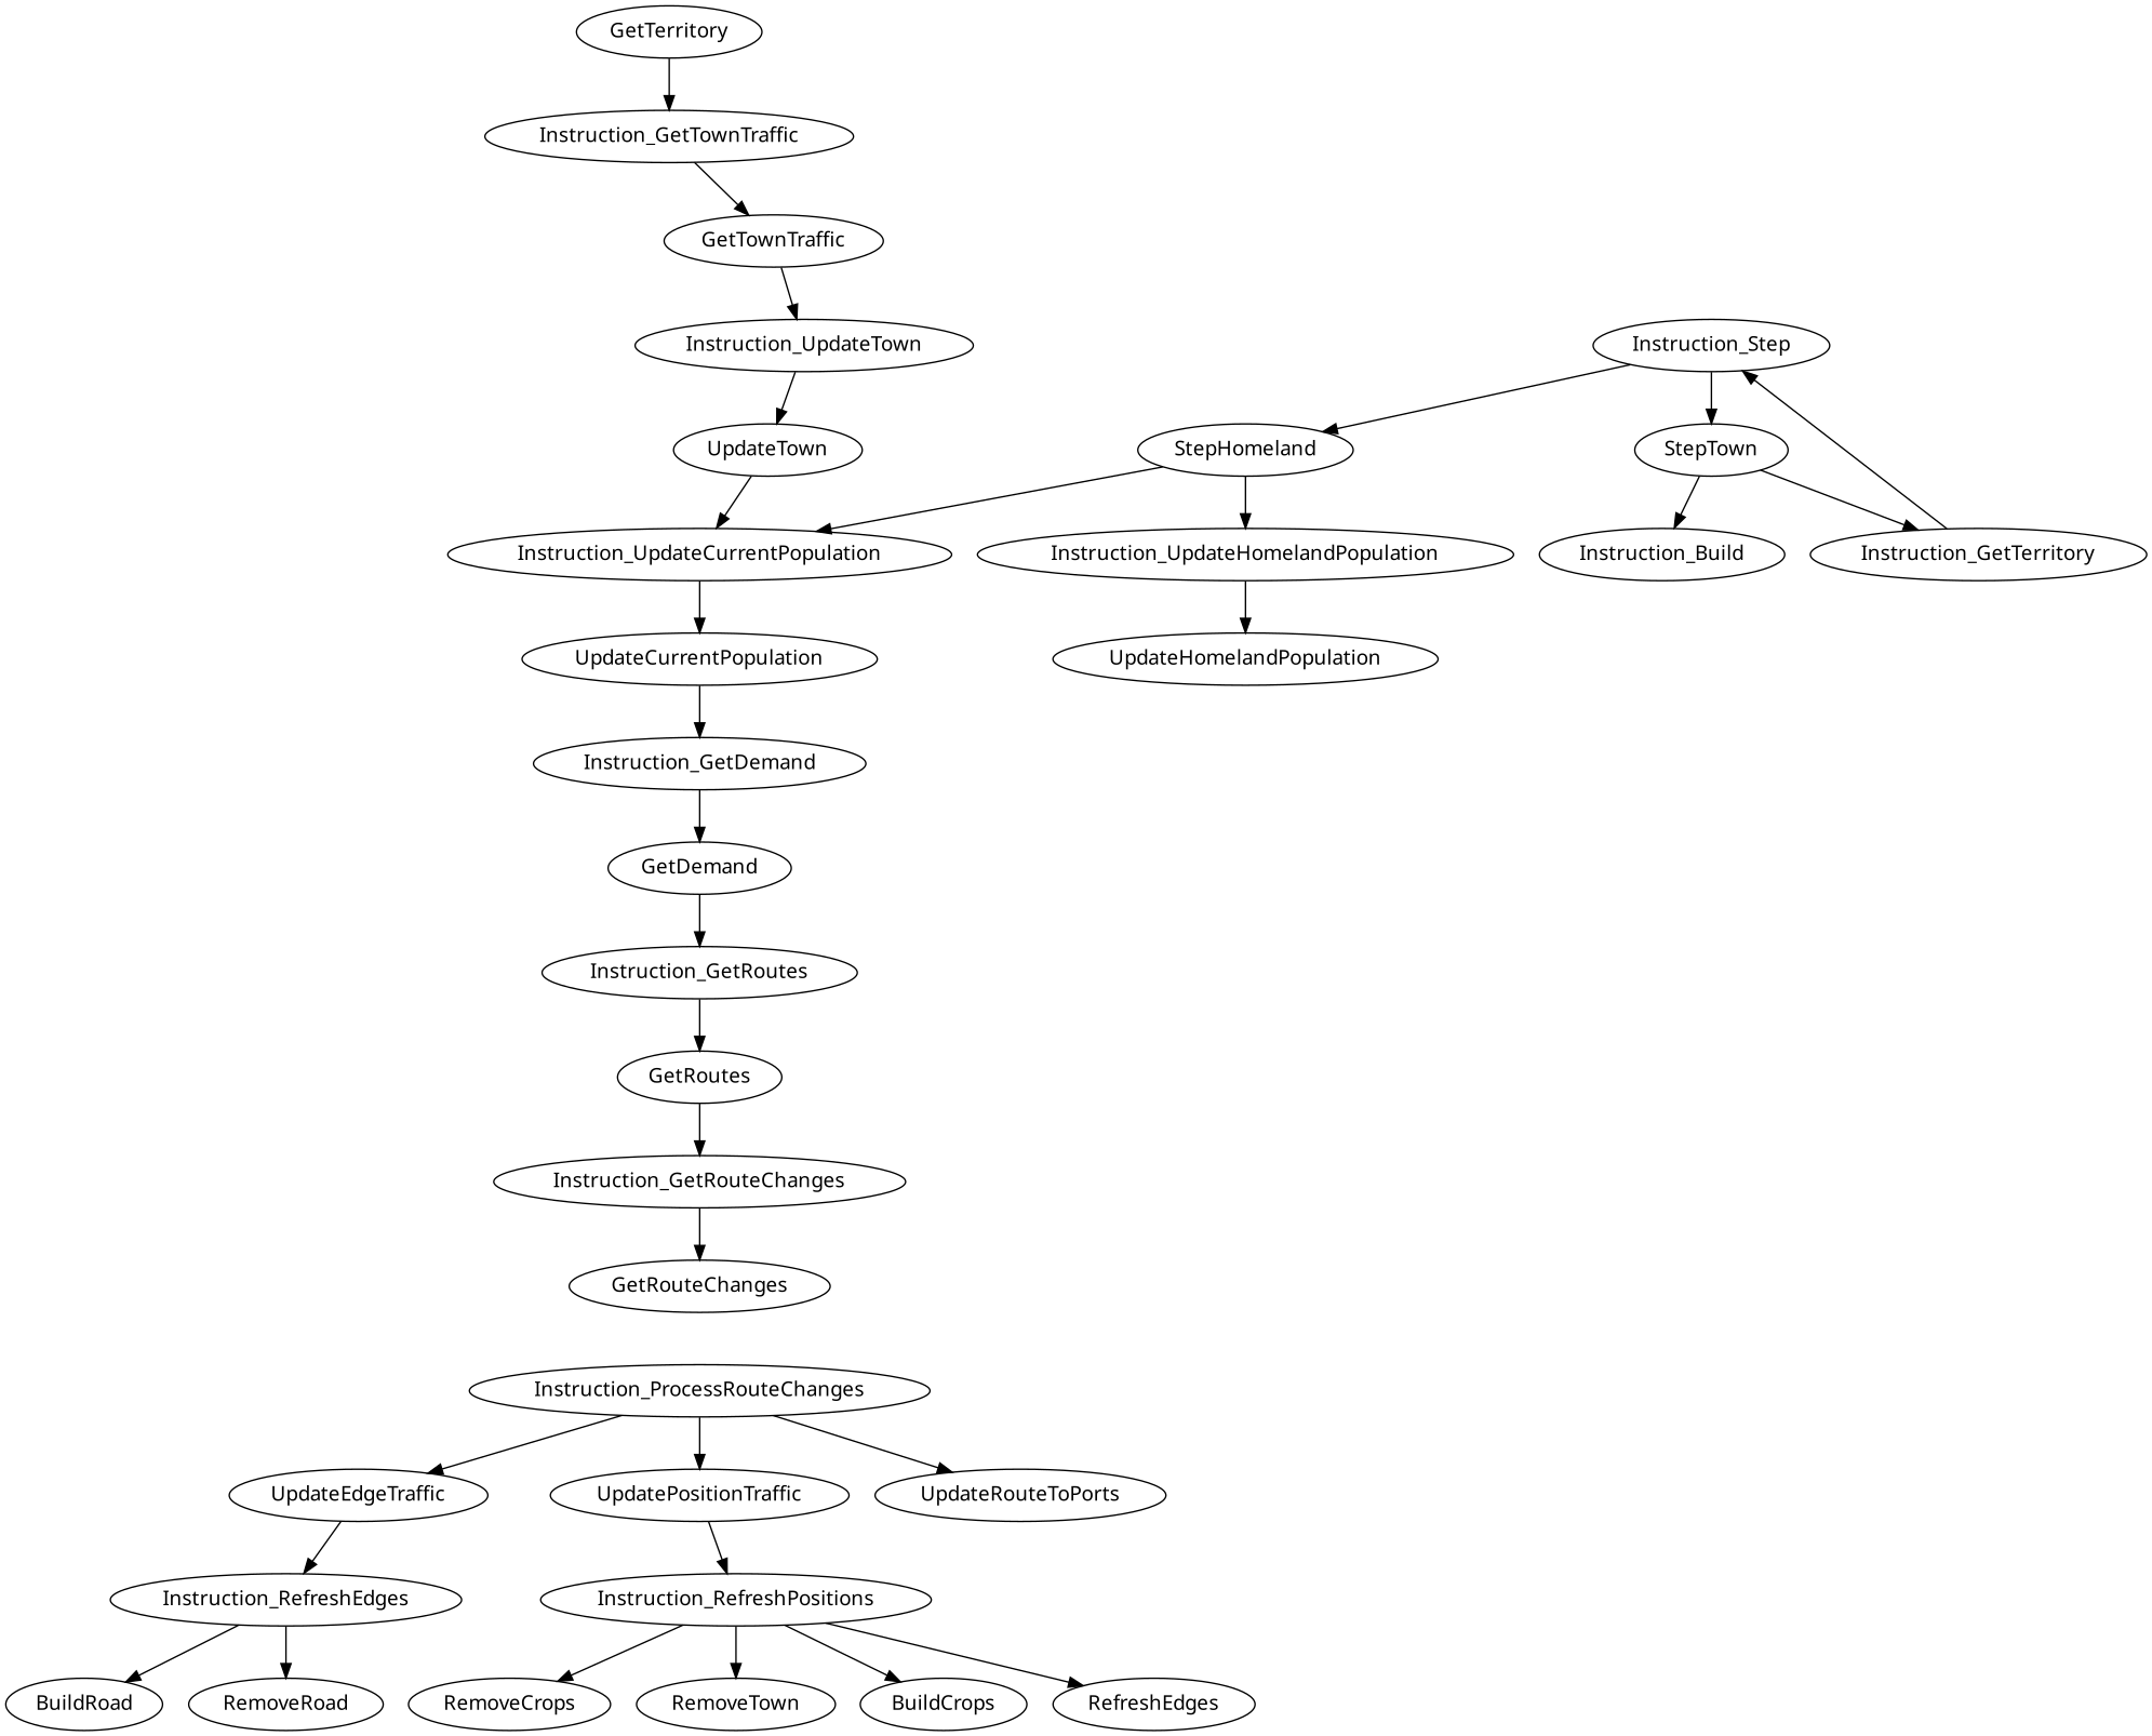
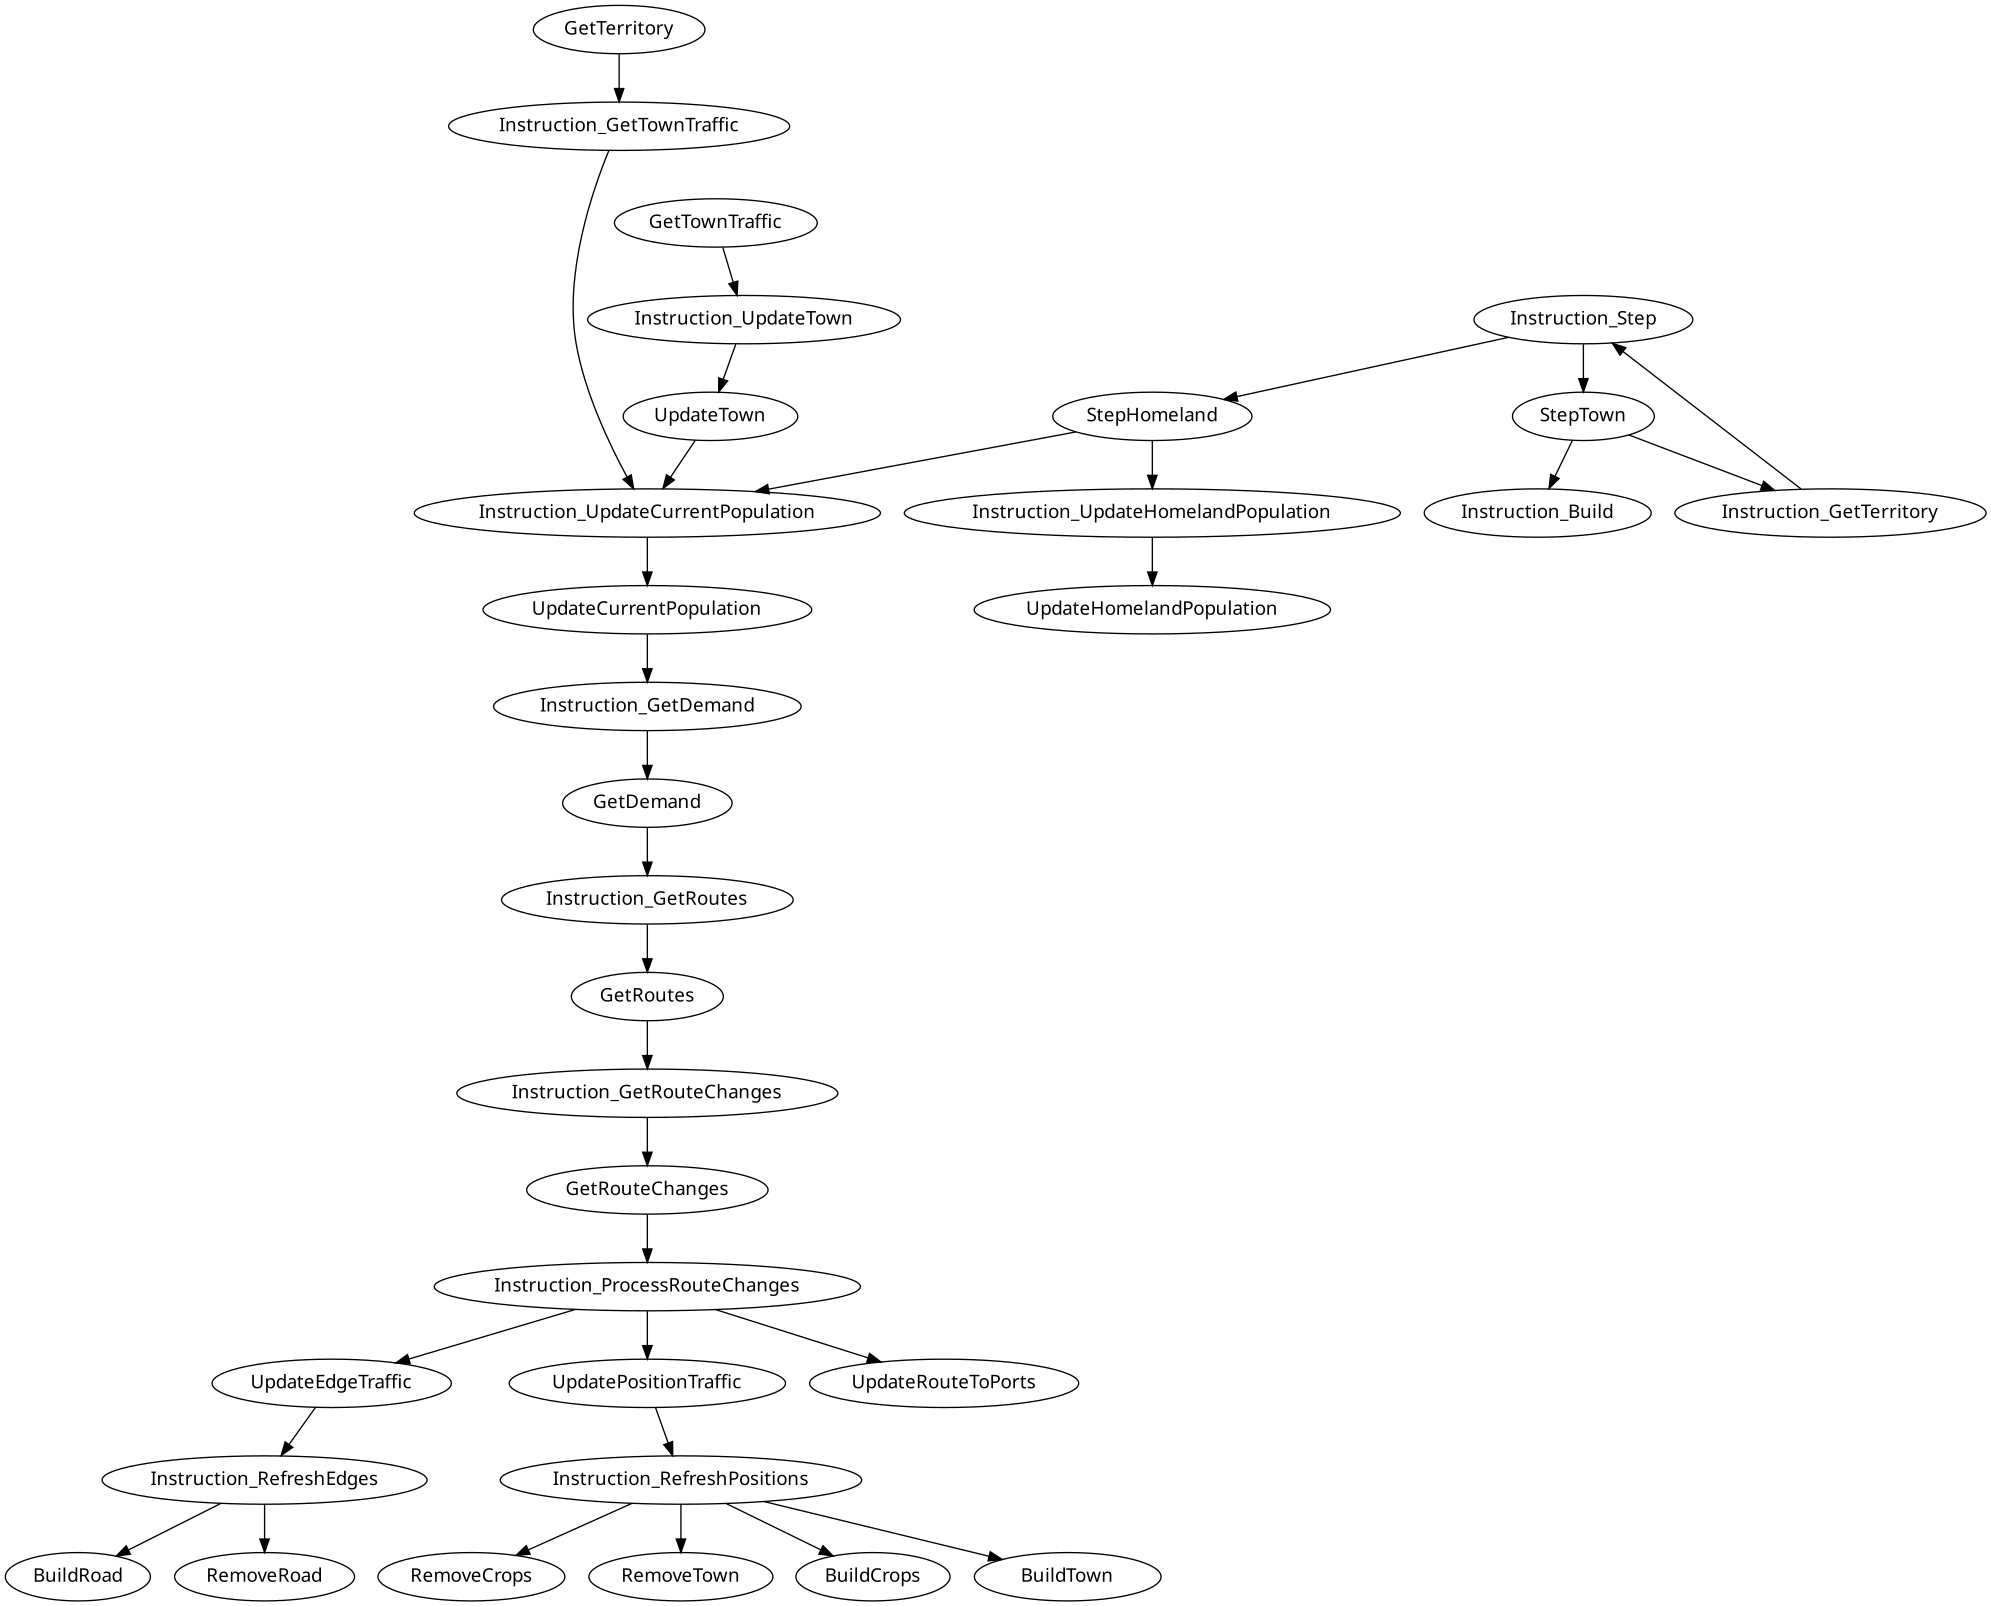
  digraph {
    fontname="Noto Sans"
    node [fontname="Noto Sans"]
    edge [fontname="Noto Sans"]
    Instruction_RefreshPositions
    BuildCrops
-   BuildTown [label=RefreshEdges]
+   BuildTown
    RemoveCrops
    RemoveTown
    Instruction_RefreshEdges
    BuildRoad
    RemoveRoad
    Instruction_GetDemand
    GetDemand
    Instruction_GetRoutes
    GetRoutes
    Instruction_GetRouteChanges
    GetRouteChanges
    Instruction_ProcessRouteChanges
    UpdateEdgeTraffic
    UpdatePositionTraffic
    UpdateRouteToPorts
    Instruction_GetTerritory
    Instruction_Step
    GetTerritory
    Instruction_GetTownTraffic
    GetTownTraffic
    Instruction_UpdateTown
    UpdateTown
    Instruction_UpdateCurrentPopulation
    StepHomeland
    StepTown
    Instruction_UpdateHomelandPopulation
    Instruction_Build
    UpdateCurrentPopulation
    UpdateHomelandPopulation
    Instruction_RefreshPositions -> BuildCrops
    Instruction_RefreshPositions -> BuildTown
    Instruction_RefreshPositions -> RemoveCrops
    Instruction_RefreshPositions -> RemoveTown
    Instruction_RefreshEdges -> BuildRoad
    Instruction_RefreshEdges -> RemoveRoad
    Instruction_GetDemand -> GetDemand
    GetDemand -> Instruction_GetRoutes
    Instruction_GetRoutes -> GetRoutes
    GetRoutes -> Instruction_GetRouteChanges
    Instruction_GetRouteChanges -> GetRouteChanges
+   GetRouteChanges -> Instruction_ProcessRouteChanges
    Instruction_ProcessRouteChanges -> UpdateEdgeTraffic
    Instruction_ProcessRouteChanges -> UpdatePositionTraffic
    Instruction_ProcessRouteChanges -> UpdateRouteToPorts
    UpdateEdgeTraffic -> Instruction_RefreshEdges
    UpdatePositionTraffic -> Instruction_RefreshPositions
    Instruction_GetTerritory -> Instruction_Step
    Instruction_Step -> StepHomeland
    Instruction_Step -> StepTown
    GetTerritory -> Instruction_GetTownTraffic
-   Instruction_GetTownTraffic -> GetTownTraffic
+   Instruction_GetTownTraffic -> Instruction_UpdateCurrentPopulation
    GetTownTraffic -> Instruction_UpdateTown
    Instruction_UpdateTown -> UpdateTown
    UpdateTown -> Instruction_UpdateCurrentPopulation
    Instruction_UpdateCurrentPopulation -> UpdateCurrentPopulation
    StepHomeland -> Instruction_UpdateCurrentPopulation
    StepHomeland -> Instruction_UpdateHomelandPopulation
    StepTown -> Instruction_GetTerritory
    StepTown -> Instruction_Build
    Instruction_UpdateHomelandPopulation -> UpdateHomelandPopulation
    UpdateCurrentPopulation -> Instruction_GetDemand
  }
